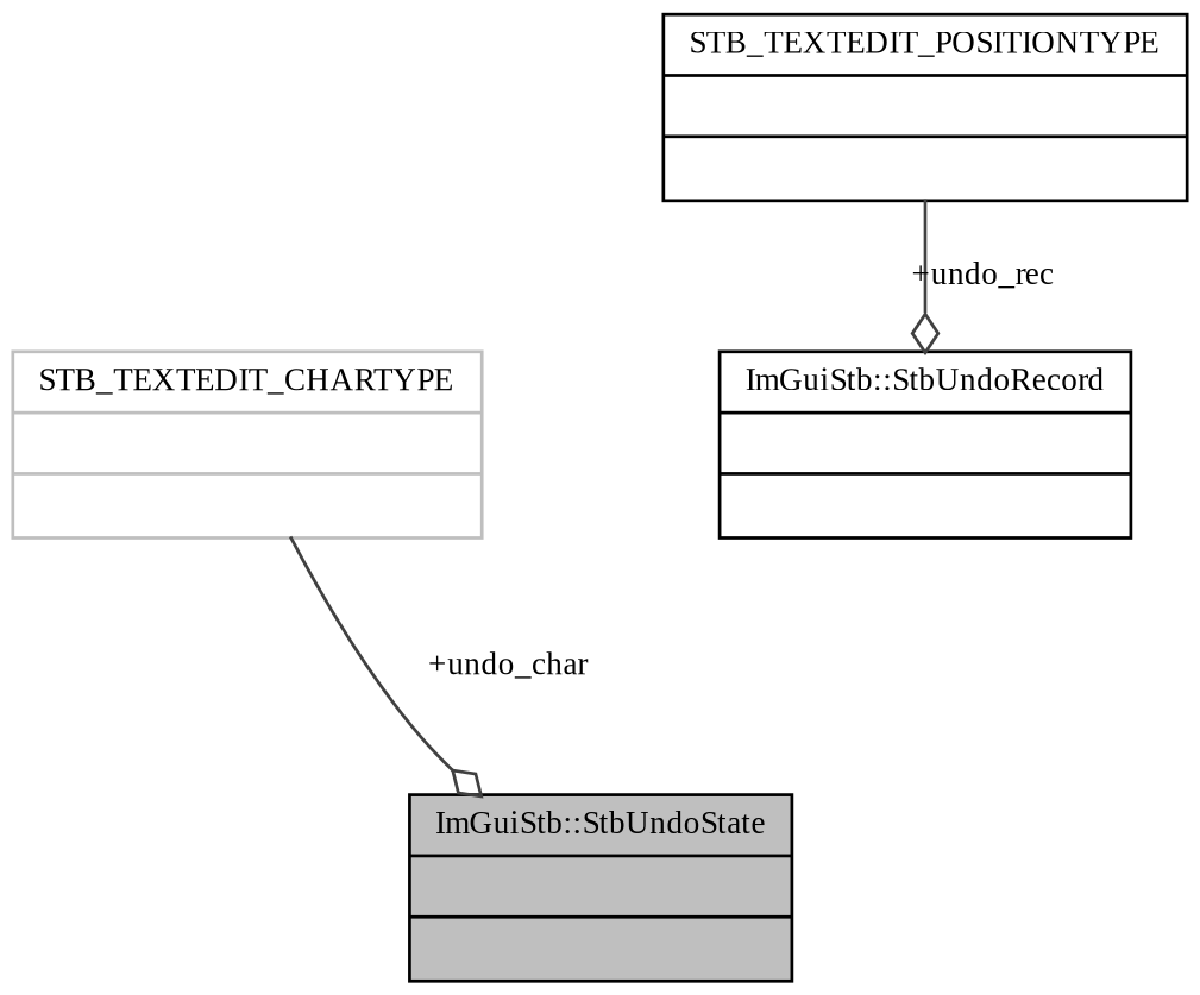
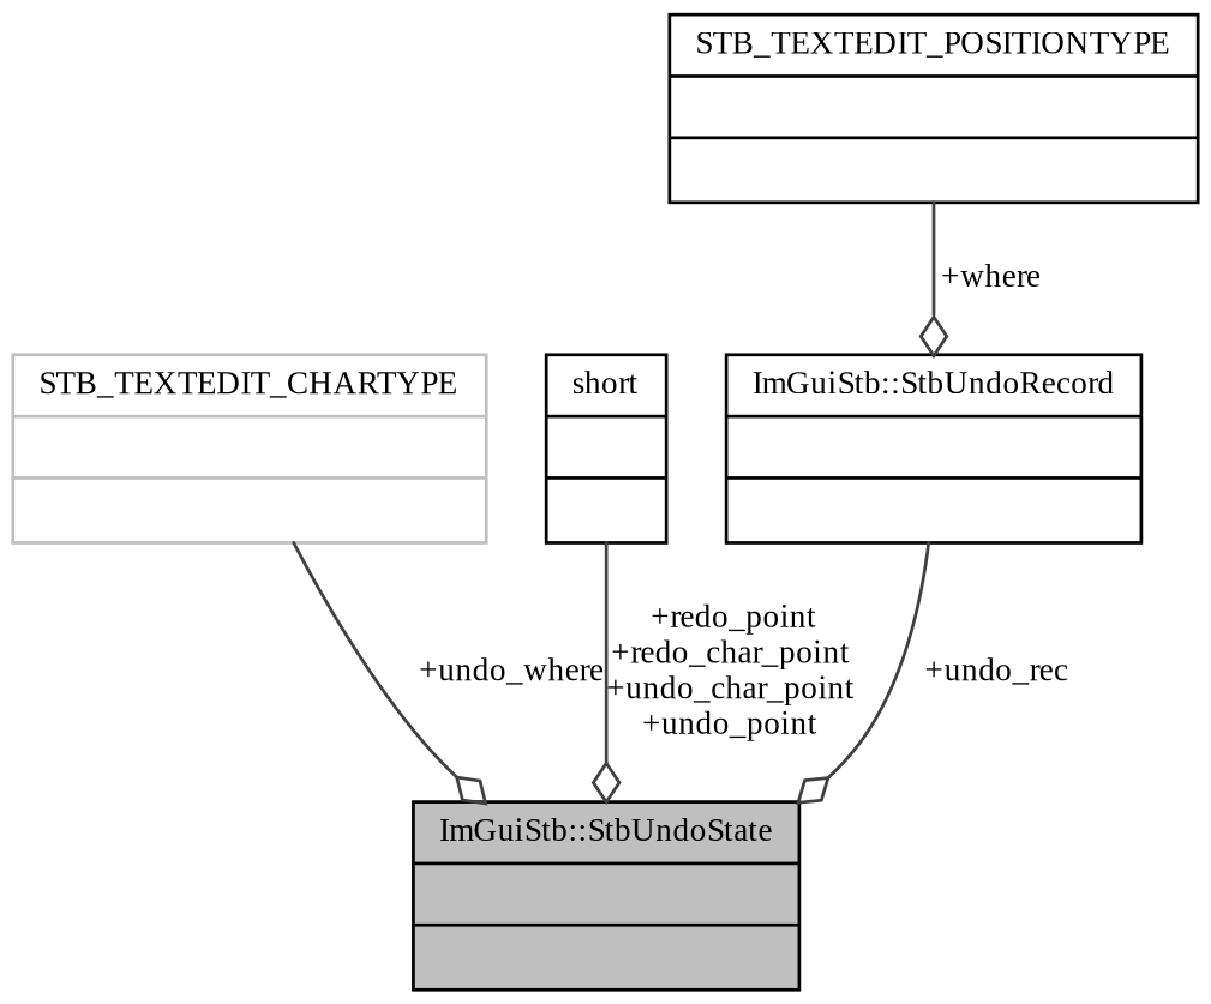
  digraph {
    fontname="Liberation Serif"
    node [color=black fontname="Liberation Serif" fontsize=10 shape=record]
    edge [arrowhead=odiamond color=grey25 fontname="Liberation Serif" fontsize=10 labelfontname=Helvetica labelfontsize=10 style=solid]
    n1 [fillcolor=grey75 fontcolor=black height=0.2 label="{ImGuiStb::StbUndoState\n||}" style=filled width=0.4]
    n2 [color=grey75 height=0.2 label="{STB_TEXTEDIT_CHARTYPE\n||}" width=0.4]
+   n3 [height=0.2 label="{short\n||}" width=0.4]
    n4 [height=0.2 label="{ImGuiStb::StbUndoRecord\n||}" width=0.4]
    n5 [height=0.2 label="{STB_TEXTEDIT_POSITIONTYPE\n||}" width=0.4]
-   n2 -> n1 [label=" +undo_char"]
-   n5 -> n4 [label=" +undo_rec"]
+   n2 -> n1 [label=" +undo_where"]
+   n3 -> n1 [label=" +redo_point\n+redo_char_point\n+undo_char_point\n+undo_point"]
+   n4 -> n1 [label=" +undo_rec"]
+   n5 -> n4 [label=" +where"]
  }
